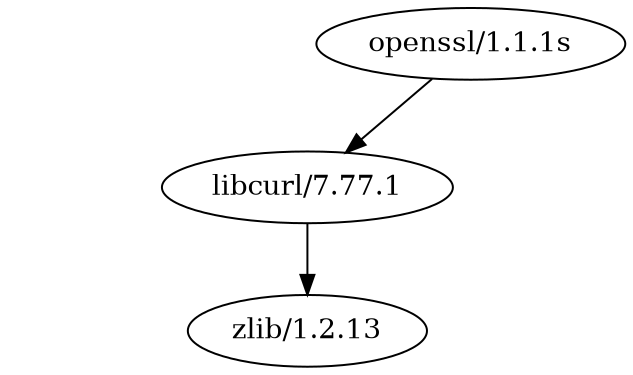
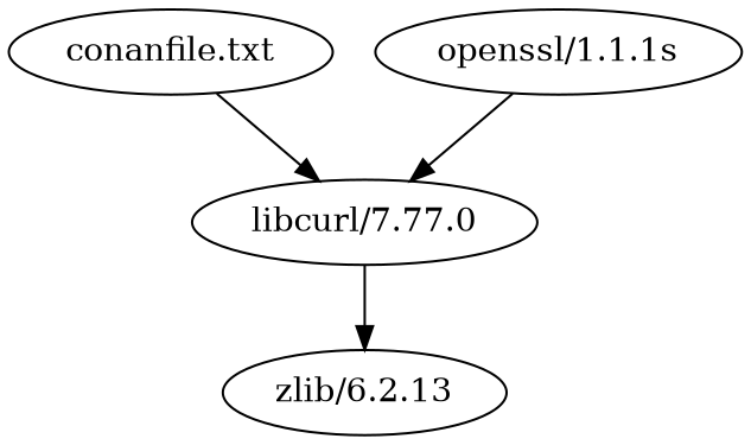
  digraph {
-   "libcurl/7.77.0" [label="libcurl/7.77.1"]
-   "zlib/1.2.13"
+   "conanfile.txt"
+   "libcurl/7.77.0"
+   "zlib/1.2.13" [label="zlib/6.2.13"]
    "openssl/1.1.1s"
+   "conanfile.txt" -> "libcurl/7.77.0"
    "libcurl/7.77.0" -> "zlib/1.2.13"
    "openssl/1.1.1s" -> "libcurl/7.77.0"
  }
